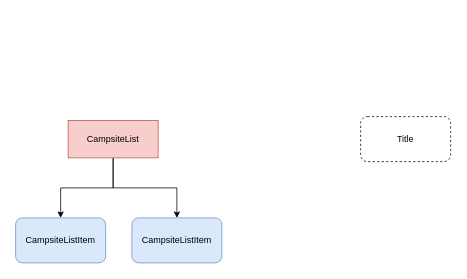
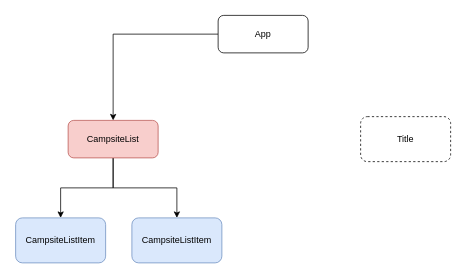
  <mxCell id="0" />
  <mxCell id="1" parent="0" />
+ <mxCell id="2" style="edgeStyle=orthogonalEdgeStyle;rounded=0;orthogonalLoop=1;jettySize=auto;html=1;entryX=0.5;entryY=0;entryDx=0;entryDy=0;" edge="1" parent="1" source="3" target="6"><mxGeometry relative="1" as="geometry" /></mxCell>
+ <mxCell id="3" value="App" style="rounded=1;whiteSpace=wrap;html=1;" vertex="1" parent="1"><mxGeometry x="290" y="20" width="120" height="50" as="geometry" /></mxCell>
  <mxCell id="4" style="edgeStyle=orthogonalEdgeStyle;rounded=0;orthogonalLoop=1;jettySize=auto;html=1;entryX=0.5;entryY=0;entryDx=0;entryDy=0;" edge="1" parent="1" source="6" target="8"><mxGeometry relative="1" as="geometry" /></mxCell>
  <mxCell id="5" style="edgeStyle=orthogonalEdgeStyle;rounded=0;orthogonalLoop=1;jettySize=auto;html=1;exitX=0.5;exitY=1;exitDx=0;exitDy=0;" edge="1" parent="1" source="6" target="9"><mxGeometry relative="1" as="geometry" /></mxCell>
- <mxCell id="6" value="CampsiteList" style="whiteSpace=wrap;html=1;fillColor=#f8cecc;strokeColor=#b85450;rounded=0;" vertex="1" parent="1"><mxGeometry x="90" y="160" width="120" height="50" as="geometry" /></mxCell>
+ <mxCell id="6" value="CampsiteList" style="rounded=1;whiteSpace=wrap;html=1;fillColor=#f8cecc;strokeColor=#b85450;" vertex="1" parent="1"><mxGeometry x="90" y="160" width="120" height="50" as="geometry" /></mxCell>
  <mxCell id="7" value="Title" style="rounded=1;whiteSpace=wrap;html=1;dashed=1;" vertex="1" parent="1"><mxGeometry x="480" y="155" width="120" height="60" as="geometry" /></mxCell>
  <mxCell id="8" value="CampsiteListItem" style="rounded=1;whiteSpace=wrap;html=1;fillColor=#dae8fc;strokeColor=#6c8ebf;" vertex="1" parent="1"><mxGeometry x="20" y="290" width="120" height="60" as="geometry" /></mxCell>
  <mxCell id="9" value="CampsiteListItem" style="rounded=1;whiteSpace=wrap;html=1;fillColor=#dae8fc;strokeColor=#6c8ebf;" vertex="1" parent="1"><mxGeometry x="175" y="290" width="120" height="60" as="geometry" /></mxCell>
